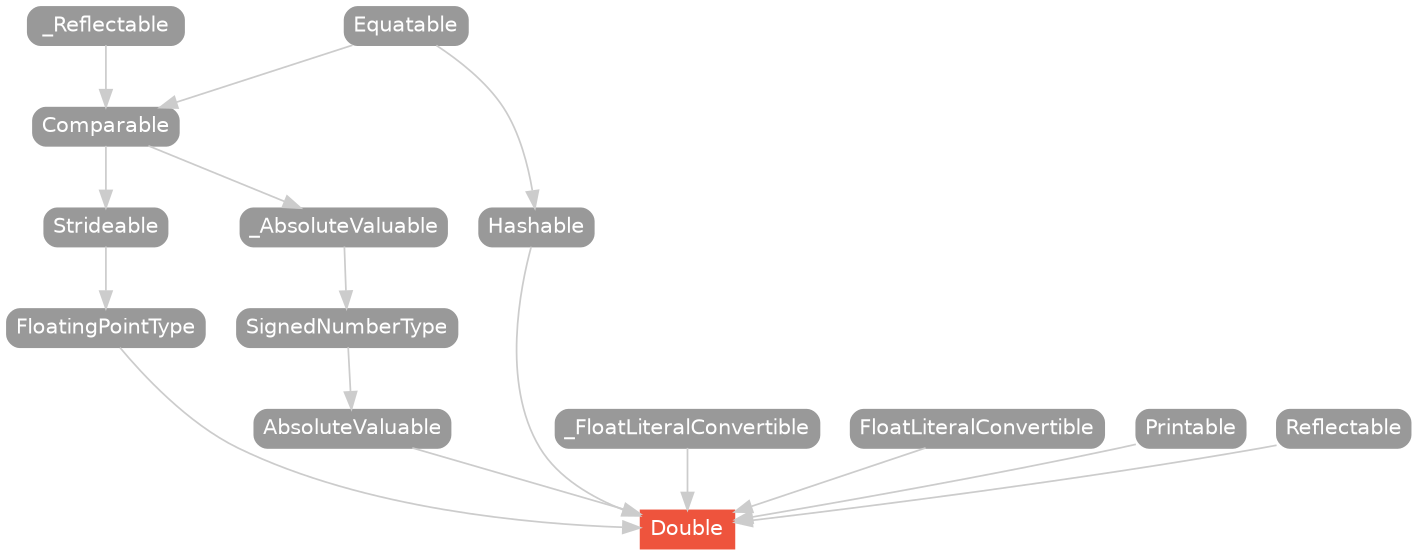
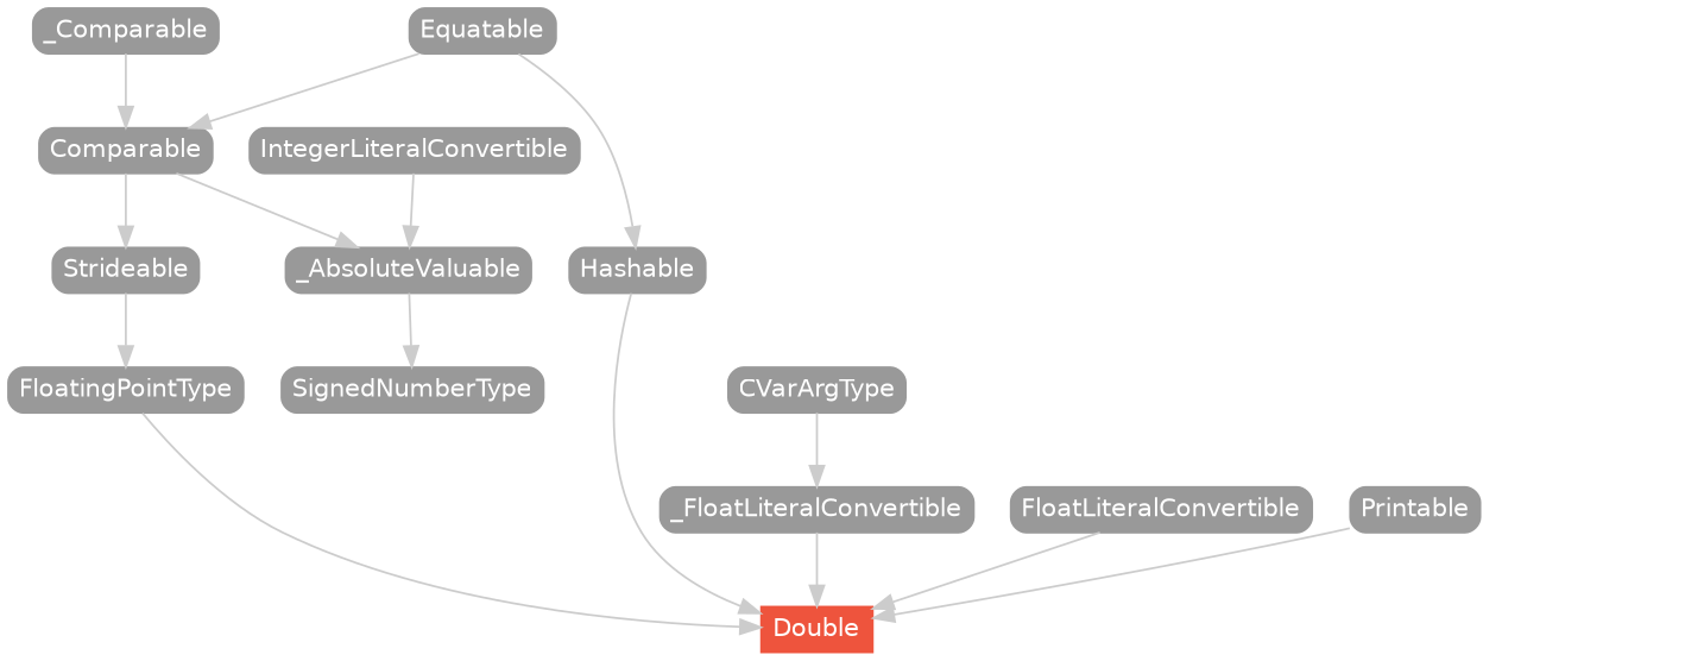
  strict digraph {
    node [color="#999999" fillcolor="#999999" fontcolor=white fontname=Helvetica fontsize=12 margin="0.07,0.05" shape=box style="filled,rounded"]
    edge [color="#cccccc"]
    Double [color="#ee543d" fillcolor="#ee543d" height=0.3 style=filled]
-   AbsoluteValuable [height=0.3]
+   CVarArgType [height=0.3]
    n4 [height=0.3 label=_FloatLiteralConvertible]
    Comparable [height=0.3]
    Strideable [height=0.3]
    n7 [height=0.3 label=_AbsoluteValuable]
    FloatingPointType [height=0.3]
    SignedNumberType [height=0.3]
    Equatable [height=0.3]
    Hashable [height=0.3]
    FloatLiteralConvertible [height=0.3]
+   IntegerLiteralConvertible [height=0.3]
    Printable [height=0.3]
-   Reflectable [height=0.3]
-   _Comparable [height=0.3 label=_Reflectable]
+   _Comparable [height=0.3]
    subgraph sub_1 {
      rank=max
      Double
    }
-   AbsoluteValuable -> Double
+   CVarArgType -> n4
    n4 -> Double
    Comparable -> Strideable
    Comparable -> n7
    Strideable -> FloatingPointType
    n7 -> SignedNumberType
    FloatingPointType -> Double
-   SignedNumberType -> AbsoluteValuable
    Equatable -> Comparable
    Equatable -> Hashable
    Hashable -> Double
    FloatLiteralConvertible -> Double
+   IntegerLiteralConvertible -> n7
    Printable -> Double
-   Reflectable -> Double
    _Comparable -> Comparable
  }
